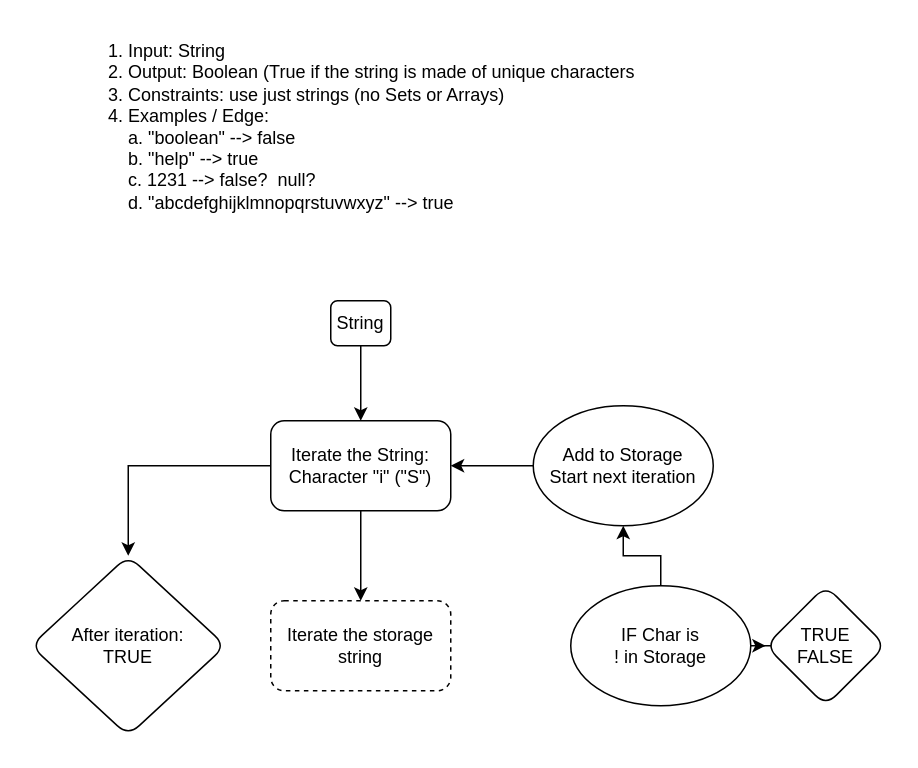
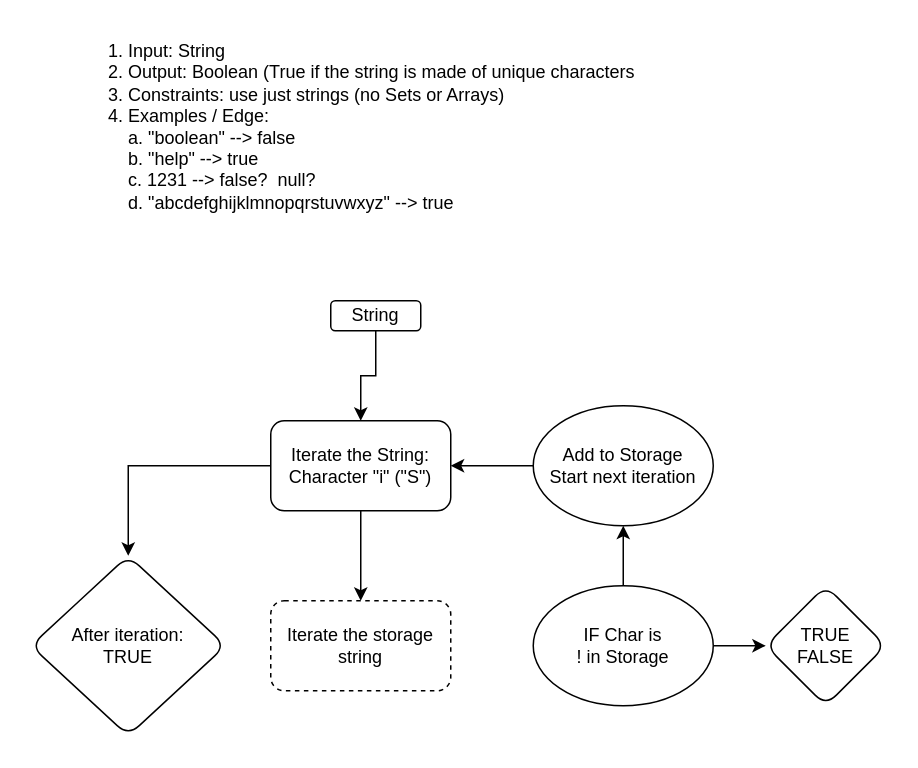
  <mxCell id="0" />
  <mxCell id="1" parent="0" />
  <mxCell id="2" value="1. Input: String&lt;br&gt;2. Output: Boolean (True if the string is made of unique characters&lt;br&gt;3. Constraints: use just strings (no Sets or Arrays)&lt;br&gt;4. Examples / Edge:&amp;nbsp;&lt;br&gt;&amp;nbsp; &amp;nbsp; a. &quot;boolean&quot; --&amp;gt; false&lt;br&gt;&amp;nbsp; &amp;nbsp; b. &quot;help&quot; --&amp;gt; true&lt;br&gt;&amp;nbsp; &amp;nbsp; c. 1231 --&amp;gt; false?&amp;nbsp; null?&lt;br&gt;&amp;nbsp; &amp;nbsp; d. &quot;abcdefghijklmnopqrstuvwxyz&quot; --&amp;gt; true" style="text;html=1;strokeColor=none;fillColor=none;align=left;verticalAlign=top;whiteSpace=wrap;rounded=0;horizontal=1;labelPosition=center;verticalLabelPosition=middle;" parent="1" vertex="1"><mxGeometry x="70" y="20" width="380" height="130" as="geometry" /></mxCell>
  <mxCell id="3" value="" style="edgeStyle=orthogonalEdgeStyle;rounded=0;orthogonalLoop=1;jettySize=auto;html=1;" parent="1" source="4" target="7" edge="1"><mxGeometry relative="1" as="geometry" /></mxCell>
- <mxCell id="4" value="String" style="rounded=1;whiteSpace=wrap;html=1;align=center;" parent="1" vertex="1"><mxGeometry x="220" y="200" width="40" height="30" as="geometry" /></mxCell>
+ <mxCell id="4" value="String" style="rounded=1;whiteSpace=wrap;html=1;align=center;" parent="1" vertex="1"><mxGeometry x="220" y="200" width="60" height="20" as="geometry" /></mxCell>
  <mxCell id="5" value="" style="edgeStyle=orthogonalEdgeStyle;rounded=0;orthogonalLoop=1;jettySize=auto;html=1;" parent="1" source="7" target="8" edge="1"><mxGeometry relative="1" as="geometry" /></mxCell>
  <mxCell id="6" value="" style="edgeStyle=orthogonalEdgeStyle;rounded=0;orthogonalLoop=1;jettySize=auto;html=1;" parent="1" source="7" target="15" edge="1"><mxGeometry relative="1" as="geometry"><Array as="points"><mxPoint x="85" y="310" /></Array></mxGeometry></mxCell>
  <mxCell id="7" value="Iterate the String:&lt;br&gt;Character &quot;i&quot; (&quot;S&quot;)" style="rounded=1;whiteSpace=wrap;html=1;align=center;" parent="1" vertex="1"><mxGeometry x="180" y="280" width="120" height="60" as="geometry" /></mxCell>
  <mxCell id="8" value="Iterate the storage string" style="rounded=1;whiteSpace=wrap;html=1;align=center;dashed=1;" parent="1" vertex="1"><mxGeometry x="180" y="400" width="120" height="60" as="geometry" /></mxCell>
  <mxCell id="9" value="" style="edgeStyle=orthogonalEdgeStyle;rounded=0;orthogonalLoop=1;jettySize=auto;html=1;" parent="1" source="11" target="13" edge="1"><mxGeometry relative="1" as="geometry" /></mxCell>
  <mxCell id="10" value="" style="edgeStyle=orthogonalEdgeStyle;rounded=0;orthogonalLoop=1;jettySize=auto;html=1;" parent="1" source="11" target="14" edge="1"><mxGeometry relative="1" as="geometry" /></mxCell>
- <mxCell id="11" value="IF Char is &lt;br&gt;! in Storage" style="ellipse;whiteSpace=wrap;html=1;rounded=1;" parent="1" vertex="1"><mxGeometry x="380" y="390" width="120" height="80" as="geometry" /></mxCell>
+ <mxCell id="11" value="IF Char is &lt;br&gt;! in Storage" style="ellipse;whiteSpace=wrap;html=1;rounded=1;" parent="1" vertex="1"><mxGeometry x="355" y="390" width="120" height="80" as="geometry" /></mxCell>
  <mxCell id="12" value="" style="edgeStyle=orthogonalEdgeStyle;rounded=0;orthogonalLoop=1;jettySize=auto;html=1;" parent="1" source="13" target="7" edge="1"><mxGeometry relative="1" as="geometry" /></mxCell>
  <mxCell id="13" value="Add to Storage&lt;br&gt;Start next iteration" style="ellipse;whiteSpace=wrap;html=1;rounded=1;" parent="1" vertex="1"><mxGeometry x="355" y="270" width="120" height="80" as="geometry" /></mxCell>
  <mxCell id="14" value="TRUE&lt;br&gt;FALSE" style="rhombus;whiteSpace=wrap;html=1;rounded=1;" parent="1" vertex="1"><mxGeometry x="510" y="390" width="80" height="80" as="geometry" /></mxCell>
  <mxCell id="15" value="After iteration:&lt;br&gt;TRUE" style="rhombus;whiteSpace=wrap;html=1;rounded=1;" parent="1" vertex="1"><mxGeometry x="20" y="370" width="130" height="120" as="geometry" /></mxCell>
